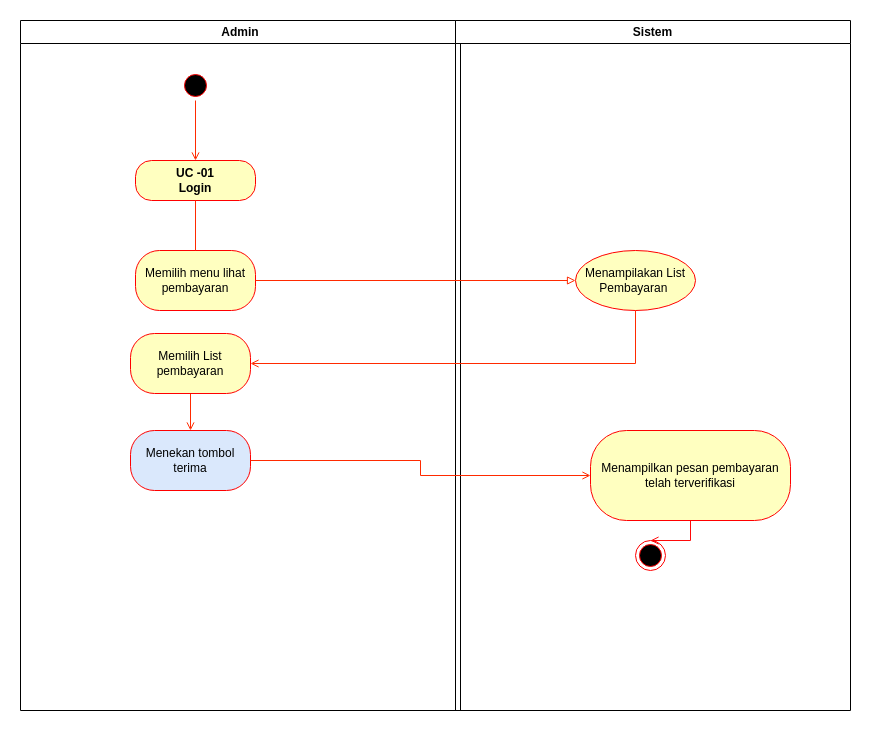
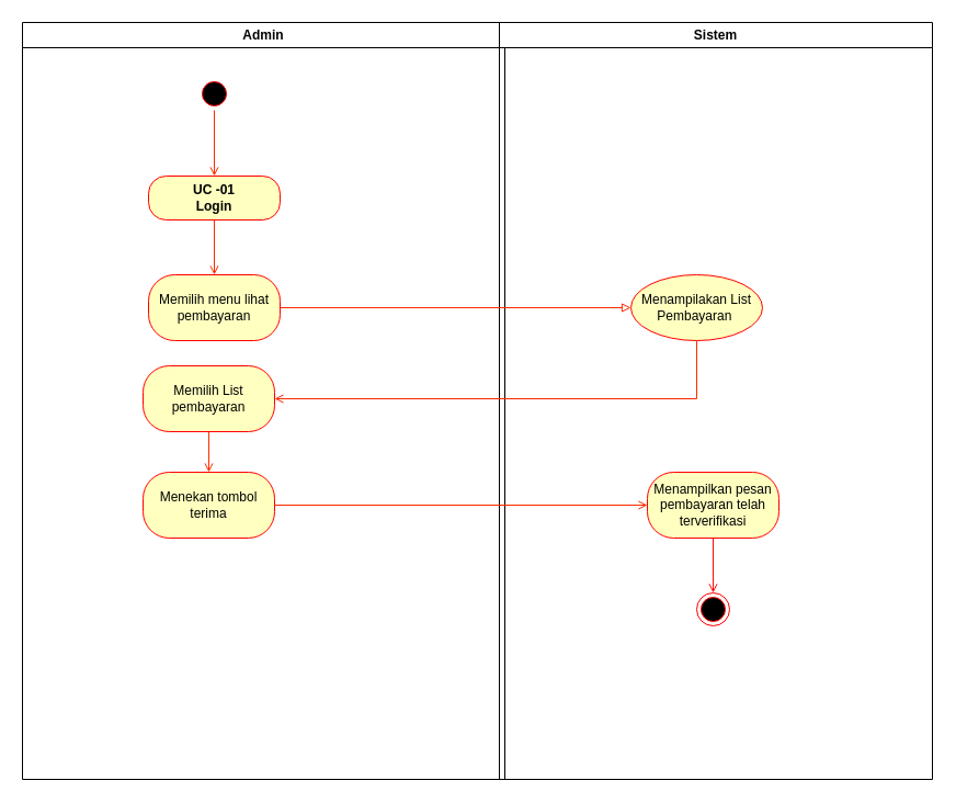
  <mxCell id="0" />
  <mxCell id="1" parent="0" />
  <mxCell id="2" value="Admin" style="swimlane;whiteSpace=wrap;startSize=23;" parent="1" vertex="1"><mxGeometry x="20" y="20" width="440" height="690" as="geometry" /></mxCell>
  <mxCell id="3" value="" style="edgeStyle=orthogonalEdgeStyle;rounded=0;orthogonalLoop=1;jettySize=auto;html=1;strokeColor=#FF2A00;startArrow=none;startFill=0;endArrow=open;endFill=0;" edge="1" parent="2" source="4" target="5"><mxGeometry relative="1" as="geometry" /></mxCell>
  <mxCell id="4" value="" style="ellipse;shape=startState;fillColor=#000000;strokeColor=#ff0000;" parent="2" vertex="1"><mxGeometry x="160" y="50" width="30" height="30" as="geometry" /></mxCell>
  <mxCell id="5" value="&lt;b&gt;UC -01&lt;br&gt;Login&lt;br&gt;&lt;/b&gt;" style="rounded=1;whiteSpace=wrap;html=1;arcSize=40;fontColor=#000000;fillColor=#ffffc0;strokeColor=#ff0000;" vertex="1" parent="2"><mxGeometry x="115" y="140" width="120" height="40" as="geometry" /></mxCell>
  <mxCell id="6" value="Memilih menu lihat pembayaran" style="whiteSpace=wrap;html=1;fillColor=#ffffc0;strokeColor=#ff0000;fontColor=#000000;rounded=1;arcSize=40;fontStyle=0" vertex="1" parent="2"><mxGeometry x="115" y="230" width="120" height="60" as="geometry" /></mxCell>
- <mxCell id="7" value="" style="edgeStyle=orthogonalEdgeStyle;rounded=0;orthogonalLoop=1;jettySize=auto;html=1;strokeColor=#FF2A00;startArrow=none;startFill=0;endArrow=none;endFill=0;" edge="1" parent="2" source="5" target="6"><mxGeometry relative="1" as="geometry" /></mxCell>
+ <mxCell id="7" value="" style="edgeStyle=orthogonalEdgeStyle;rounded=0;orthogonalLoop=1;jettySize=auto;html=1;strokeColor=#FF2A00;startArrow=none;startFill=0;endArrow=open;endFill=0;" edge="1" parent="2" source="5" target="6"><mxGeometry relative="1" as="geometry" /></mxCell>
  <mxCell id="8" value="" style="edgeStyle=orthogonalEdgeStyle;rounded=0;orthogonalLoop=1;jettySize=auto;html=1;strokeColor=#FF2A00;startArrow=none;startFill=0;endArrow=open;endFill=0;" edge="1" parent="2" source="9" target="10"><mxGeometry relative="1" as="geometry" /></mxCell>
  <mxCell id="9" value="Memilih List pembayaran" style="whiteSpace=wrap;html=1;fillColor=#ffffc0;strokeColor=#ff0000;fontColor=#000000;rounded=1;arcSize=40;fontStyle=0;" vertex="1" parent="2"><mxGeometry x="110" y="313" width="120" height="60" as="geometry" /></mxCell>
- <mxCell id="10" value="Menekan tombol terima" style="whiteSpace=wrap;html=1;fillColor=#dae8fc;strokeColor=#ff0000;fontColor=#000000;rounded=1;arcSize=40;fontStyle=0;" vertex="1" parent="2"><mxGeometry x="110" y="410" width="120" height="60" as="geometry" /></mxCell>
+ <mxCell id="10" value="Menekan tombol terima" style="whiteSpace=wrap;html=1;fillColor=#ffffc0;strokeColor=#ff0000;fontColor=#000000;rounded=1;arcSize=40;fontStyle=0;" vertex="1" parent="2"><mxGeometry x="110" y="410" width="120" height="60" as="geometry" /></mxCell>
  <mxCell id="11" value="Sistem" style="swimlane;whiteSpace=wrap" parent="1" vertex="1"><mxGeometry x="455" y="20" width="395" height="690" as="geometry" /></mxCell>
  <mxCell id="12" style="edgeStyle=orthogonalEdgeStyle;rounded=0;orthogonalLoop=1;jettySize=auto;html=1;strokeColor=#FF0A0A;endArrow=open;endFill=0;exitX=0.5;exitY=1;exitDx=0;exitDy=0;entryX=0.5;entryY=0;entryDx=0;entryDy=0;" parent="11" source="15" target="13" edge="1"><mxGeometry relative="1" as="geometry"><mxPoint x="225" y="560" as="sourcePoint" /><mxPoint x="195" y="550" as="targetPoint" /></mxGeometry></mxCell>
  <mxCell id="13" value="" style="ellipse;html=1;shape=endState;fillColor=#000000;strokeColor=#ff0000;" parent="11" vertex="1"><mxGeometry x="180" y="520" width="30" height="30" as="geometry" /></mxCell>
  <mxCell id="14" value="Menampilakan List Pembayaran&amp;nbsp;" style="ellipse;whiteSpace=wrap;html=1;fillColor=#ffffc0;strokeColor=#ff0000;fontColor=#000000;arcSize=40;fontStyle=0;" vertex="1" parent="11"><mxGeometry x="120" y="230" width="120" height="60" as="geometry" /></mxCell>
- <mxCell id="15" value="Menampilkan pesan pembayaran telah terverifikasi" style="whiteSpace=wrap;html=1;fillColor=#ffffc0;strokeColor=#ff0000;fontColor=#000000;rounded=1;arcSize=40;fontStyle=0;" vertex="1" parent="11"><mxGeometry x="135" y="410" width="200" height="90" as="geometry" /></mxCell>
+ <mxCell id="15" value="Menampilkan pesan pembayaran telah terverifikasi" style="whiteSpace=wrap;html=1;fillColor=#ffffc0;strokeColor=#ff0000;fontColor=#000000;rounded=1;arcSize=40;fontStyle=0;" vertex="1" parent="11"><mxGeometry x="135" y="410" width="120" height="60" as="geometry" /></mxCell>
  <mxCell id="16" value="" style="edgeStyle=orthogonalEdgeStyle;rounded=0;orthogonalLoop=1;jettySize=auto;html=1;strokeColor=#FF2A00;startArrow=none;startFill=0;endArrow=block;endFill=0;" edge="1" parent="1" source="6" target="14"><mxGeometry relative="1" as="geometry" /></mxCell>
  <mxCell id="17" value="" style="edgeStyle=orthogonalEdgeStyle;rounded=0;orthogonalLoop=1;jettySize=auto;html=1;strokeColor=#FF2A00;startArrow=none;startFill=0;endArrow=open;endFill=0;" edge="1" parent="1" source="14" target="9"><mxGeometry relative="1" as="geometry"><Array as="points"><mxPoint x="635" y="363" /></Array></mxGeometry></mxCell>
  <mxCell id="18" value="" style="edgeStyle=orthogonalEdgeStyle;rounded=0;orthogonalLoop=1;jettySize=auto;html=1;strokeColor=#FF2A00;startArrow=none;startFill=0;endArrow=open;endFill=0;" edge="1" parent="1" source="10" target="15"><mxGeometry relative="1" as="geometry" /></mxCell>
